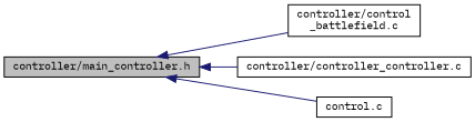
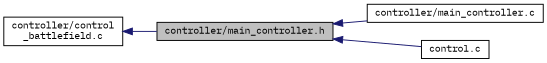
  digraph {
    fontname="IBM Plex Mono"
    rankdir=LR
    node [color=black fillcolor=white fontname="IBM Plex Mono" fontsize=10 shape=record style=filled]
    edge [color=midnightblue dir=back fontname="IBM Plex Mono" fontsize=10 labelfontname=Helvetica labelfontsize=10 style=solid]
    n1 [fillcolor=grey75 fontcolor=black height=0.2 label="controller/main_controller.h" width=0.4]
    n2 [height=0.2 label="controller/control\l_battlefield.c" width=0.4]
-   n3 [height=0.2 label="controller/controller_controller.c" width=0.4]
+   n3 [height=0.2 label="controller/main_controller.c" width=0.4]
    n4 [height=0.2 label="control.c" width=0.4]
-   n1 -> n2
+   n2 -> n1
    n1 -> n3
    n1 -> n4
  }
